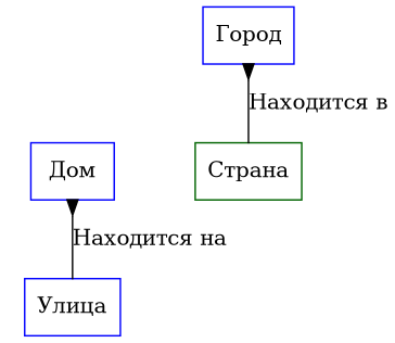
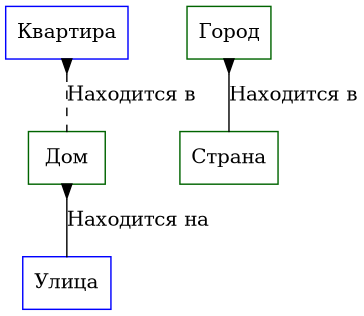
  digraph {
    rankdir=TB
    node [color=blue shape=record]
    edge [arrowhead=inv arrowtail=inv dir=back style=solid]
-   n2 [label="{Дом}"]
+   n1 [label="{Квартира}"]
+   n2 [color=darkgreen label="{Дом}"]
    n3 [label="{Улица}"]
-   n4 [label="{Город}"]
+   n4 [color=darkgreen label="{Город}"]
    n5 [color=darkgreen label="{Страна}"]
+   n1 -> n2 [label="Находится в" style=dashed]
    n2 -> n3 [label="Находится на"]
    n4 -> n5 [label="Находится в"]
  }
